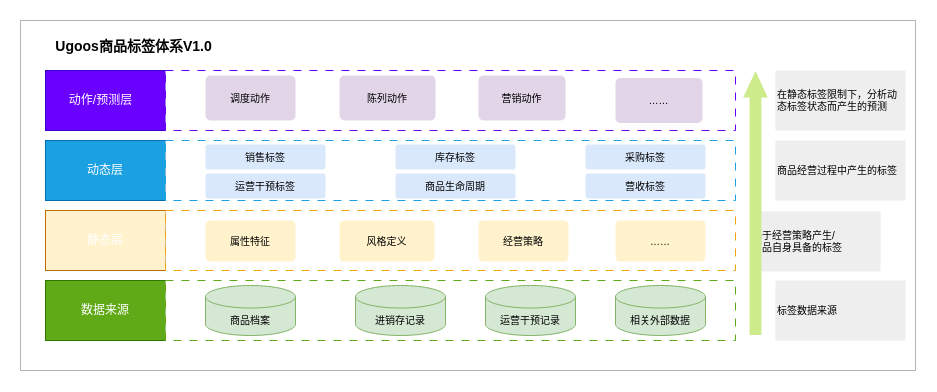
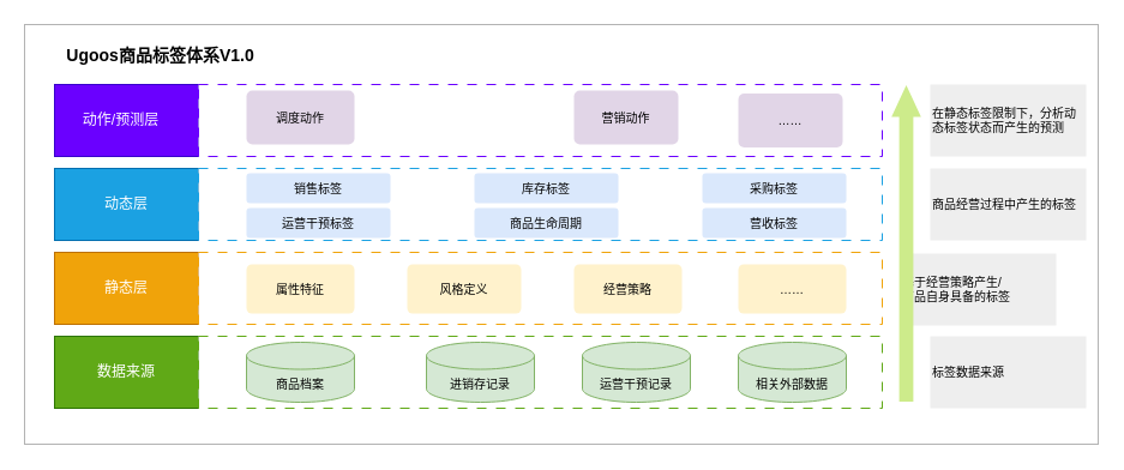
  <mxCell id="0" />
  <mxCell id="1" parent="0" />
  <mxCell id="2" value="" style="rounded=0;whiteSpace=wrap;html=1;strokeColor=#B3B3B3;" vertex="1" parent="1"><mxGeometry x="20" y="20" width="895" height="350" as="geometry" /></mxCell>
  <mxCell id="3" value="" style="whiteSpace=wrap;html=1;fillColor=#6a00ff;strokeColor=#3700CC;fontColor=#ffffff;" vertex="1" parent="1"><mxGeometry x="45" y="70" width="120" height="60" as="geometry" /></mxCell>
  <mxCell id="4" value="动作/预测层" style="text;html=1;align=center;verticalAlign=middle;resizable=0;points=[];autosize=1;strokeColor=none;fillColor=none;fontColor=#FFFFFF;" vertex="1" parent="1"><mxGeometry x="55" y="85" width="90" height="30" as="geometry" /></mxCell>
  <mxCell id="5" value="" style="rounded=0;whiteSpace=wrap;html=1;dashed=1;dashPattern=8 8;strokeColor=#6a00ff;" vertex="1" parent="1"><mxGeometry x="165" y="70" width="570" height="60" as="geometry" /></mxCell>
  <mxCell id="6" value="调度动作" style="rounded=1;whiteSpace=wrap;html=1;arcSize=11;fillColor=#e1d5e7;strokeColor=none;fontSize=10;" vertex="1" parent="1"><mxGeometry x="205" y="75" width="90" height="45" as="geometry" /></mxCell>
- <mxCell id="7" value="陈列动作" style="rounded=1;whiteSpace=wrap;html=1;arcSize=11;fillColor=#e1d5e7;strokeColor=none;fontSize=10;" vertex="1" parent="1"><mxGeometry x="339" y="75" width="96" height="45" as="geometry" /></mxCell>
  <mxCell id="8" value="营销动作" style="rounded=1;whiteSpace=wrap;html=1;arcSize=11;fillColor=#e1d5e7;strokeColor=none;fontSize=10;" vertex="1" parent="1"><mxGeometry x="478" y="75" width="87" height="45" as="geometry" /></mxCell>
  <mxCell id="9" value="动态层" style="whiteSpace=wrap;html=1;fillColor=#1ba1e2;strokeColor=#006EAF;fontColor=#ffffff;" vertex="1" parent="1"><mxGeometry x="45" y="140" width="120" height="60" as="geometry" /></mxCell>
  <mxCell id="10" value="" style="rounded=0;whiteSpace=wrap;html=1;dashed=1;dashPattern=8 8;strokeColor=#1ba1e2;" vertex="1" parent="1"><mxGeometry x="165" y="140" width="570" height="60" as="geometry" /></mxCell>
  <mxCell id="11" value="销售标签" style="rounded=1;whiteSpace=wrap;html=1;arcSize=11;fillColor=#dae8fc;strokeColor=none;fontSize=10;" vertex="1" parent="1"><mxGeometry x="205" y="144" width="120" height="25" as="geometry" /></mxCell>
  <mxCell id="12" value="库存标签" style="rounded=1;whiteSpace=wrap;html=1;arcSize=11;fillColor=#dae8fc;strokeColor=none;fontSize=10;" vertex="1" parent="1"><mxGeometry x="395" y="144" width="120" height="25" as="geometry" /></mxCell>
  <mxCell id="13" value="营收标签" style="rounded=1;whiteSpace=wrap;html=1;arcSize=11;fillColor=#dae8fc;strokeColor=none;fontSize=10;" vertex="1" parent="1"><mxGeometry x="585" y="173" width="120" height="25" as="geometry" /></mxCell>
  <mxCell id="14" value="商品生命周期" style="rounded=1;whiteSpace=wrap;html=1;arcSize=11;fillColor=#dae8fc;strokeColor=none;fontSize=10;" vertex="1" parent="1"><mxGeometry x="395" y="173" width="120" height="25" as="geometry" /></mxCell>
  <mxCell id="15" value="运营干预标签" style="rounded=1;whiteSpace=wrap;html=1;arcSize=11;fillColor=#dae8fc;strokeColor=none;fontSize=10;" vertex="1" parent="1"><mxGeometry x="205" y="173" width="120" height="25" as="geometry" /></mxCell>
  <mxCell id="16" value="采购标签" style="rounded=1;whiteSpace=wrap;html=1;arcSize=11;fillColor=#dae8fc;strokeColor=none;fontSize=10;" vertex="1" parent="1"><mxGeometry x="585" y="144" width="120" height="25" as="geometry" /></mxCell>
- <mxCell id="17" value="静态层" style="whiteSpace=wrap;html=1;fillColor=#fff2cc;strokeColor=#BD7000;fontColor=#FFFFFF;" vertex="1" parent="1"><mxGeometry x="45" y="210" width="120" height="60" as="geometry" /></mxCell>
+ <mxCell id="17" value="静态层" style="whiteSpace=wrap;html=1;fillColor=#f0a30a;strokeColor=#BD7000;fontColor=#FFFFFF;" vertex="1" parent="1"><mxGeometry x="45" y="210" width="120" height="60" as="geometry" /></mxCell>
  <mxCell id="18" value="" style="rounded=0;whiteSpace=wrap;html=1;dashed=1;dashPattern=8 8;strokeColor=#f0a30a;" vertex="1" parent="1"><mxGeometry x="165" y="210" width="570" height="60" as="geometry" /></mxCell>
  <mxCell id="19" value="属性特征" style="rounded=1;whiteSpace=wrap;html=1;arcSize=11;fillColor=#fff2cc;strokeColor=none;fontSize=10;" vertex="1" parent="1"><mxGeometry x="205" y="220" width="90" height="41" as="geometry" /></mxCell>
  <mxCell id="20" value="风格定义" style="rounded=1;whiteSpace=wrap;html=1;arcSize=11;fillColor=#fff2cc;strokeColor=none;fontSize=10;" vertex="1" parent="1"><mxGeometry x="339" y="220" width="95" height="41" as="geometry" /></mxCell>
  <mxCell id="21" value="经营策略" style="rounded=1;whiteSpace=wrap;html=1;arcSize=11;fillColor=#fff2cc;strokeColor=none;fontSize=10;" vertex="1" parent="1"><mxGeometry x="478" y="220" width="90" height="41" as="geometry" /></mxCell>
  <mxCell id="22" value="数据来源" style="whiteSpace=wrap;html=1;fillColor=#60a917;strokeColor=#2D7600;fontColor=#ffffff;" vertex="1" parent="1"><mxGeometry x="45" y="280" width="120" height="60" as="geometry" /></mxCell>
  <mxCell id="23" value="" style="rounded=0;whiteSpace=wrap;html=1;dashed=1;dashPattern=8 8;strokeColor=#60a917;" vertex="1" parent="1"><mxGeometry x="165" y="280" width="570" height="60" as="geometry" /></mxCell>
  <mxCell id="24" value="商品档案" style="shape=cylinder3;whiteSpace=wrap;html=1;boundedLbl=1;backgroundOutline=1;size=11.263;fillColor=#d5e8d4;strokeColor=#82b366;fontSize=10;" vertex="1" parent="1"><mxGeometry x="205" y="285" width="90" height="50" as="geometry" /></mxCell>
  <mxCell id="25" value="进销存记录" style="shape=cylinder3;whiteSpace=wrap;html=1;boundedLbl=1;backgroundOutline=1;size=11.263;fillColor=#d5e8d4;strokeColor=#82b366;fontSize=10;" vertex="1" parent="1"><mxGeometry x="355" y="285" width="90" height="50" as="geometry" /></mxCell>
  <mxCell id="26" value="运营干预记录" style="shape=cylinder3;whiteSpace=wrap;html=1;boundedLbl=1;backgroundOutline=1;size=11.263;fillColor=#d5e8d4;strokeColor=#82b366;fontSize=10;" vertex="1" parent="1"><mxGeometry x="485" y="285" width="90" height="50" as="geometry" /></mxCell>
  <mxCell id="27" value="相关外部数据" style="shape=cylinder3;whiteSpace=wrap;html=1;boundedLbl=1;backgroundOutline=1;size=11.263;fillColor=#d5e8d4;strokeColor=#82b366;fontSize=10;" vertex="1" parent="1"><mxGeometry x="615" y="285" width="90" height="50" as="geometry" /></mxCell>
  <mxCell id="28" value="……" style="rounded=1;whiteSpace=wrap;html=1;arcSize=11;fillColor=#fff2cc;strokeColor=none;fontSize=10;" vertex="1" parent="1"><mxGeometry x="615" y="220" width="90" height="41" as="geometry" /></mxCell>
  <mxCell id="29" value="基于经营策略产生/&lt;br&gt;商品自身具备的标签" style="rounded=0;whiteSpace=wrap;html=1;fontSize=10;fillColor=#eeeeee;strokeColor=none;align=left;" vertex="1" parent="1"><mxGeometry x="750" y="211" width="130" height="60" as="geometry" /></mxCell>
  <mxCell id="30" value="标签数据来源" style="rounded=0;whiteSpace=wrap;html=1;fontSize=10;fillColor=#eeeeee;strokeColor=none;align=left;" vertex="1" parent="1"><mxGeometry x="775" y="280" width="130" height="60" as="geometry" /></mxCell>
  <mxCell id="31" value="商品经营过程中产生的标签" style="rounded=0;whiteSpace=wrap;html=1;fontSize=10;fillColor=#eeeeee;strokeColor=none;align=left;" vertex="1" parent="1"><mxGeometry x="775" y="140" width="130" height="60" as="geometry" /></mxCell>
  <mxCell id="32" value="在静态标签限制下，分析动态标签状态而产生的预测" style="rounded=0;whiteSpace=wrap;html=1;fontSize=10;fillColor=#eeeeee;strokeColor=none;align=left;" vertex="1" parent="1"><mxGeometry x="775" y="70" width="130" height="60" as="geometry" /></mxCell>
  <mxCell id="33" value="" style="shape=flexArrow;endArrow=classic;html=1;rounded=0;width=11.759;endSize=8.509;endWidth=11.843;fillColor=#cdeb8b;strokeColor=none;" edge="1" parent="1"><mxGeometry width="50" height="50" relative="1" as="geometry"><mxPoint x="755" y="335" as="sourcePoint" /><mxPoint x="755" y="70" as="targetPoint" /></mxGeometry></mxCell>
  <mxCell id="34" value="Ugoos商品标签体系V1.0" style="text;html=1;align=center;verticalAlign=middle;resizable=0;points=[];autosize=1;strokeColor=none;fillColor=none;fontStyle=1;fontSize=14;" vertex="1" parent="1"><mxGeometry x="43" y="31" width="180" height="30" as="geometry" /></mxCell>
  <mxCell id="35" value="……" style="rounded=1;whiteSpace=wrap;html=1;arcSize=11;fillColor=#e1d5e7;strokeColor=none;fontSize=10;" vertex="1" parent="1"><mxGeometry x="615" y="77.5" width="87" height="45" as="geometry" /></mxCell>
